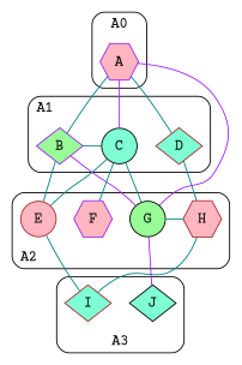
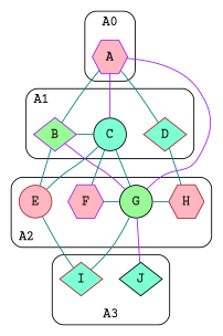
  graph {
    fontname="Courier Prime"
    node [color=brown fillcolor=aquamarine fontname="Courier Prime" shape=diamond style=filled]
    edge [fontname="Courier Prime" style=invis]
    B [color=purple fillcolor=palegreen width=0.3]
    C [color=black shape=circle width=0.3]
    D [width=0.3]
    A [color=purple fillcolor=lightpink shape=hexagon width=0.3]
    E [fillcolor=lightpink shape=circle width=0.3]
    F [color=purple fillcolor=lightpink shape=hexagon width=0.3]
    G [color=black fillcolor=palegreen shape=circle width=0.3]
    H [fillcolor=lightpink shape=hexagon width=0.3]
    I [width=0.3]
    J [color=black width=0.3]
    subgraph cluster_1 {
      label=A1
      labeljust=l
      style=rounded
      subgraph sub_2 {
        label=A1
        labeljust=l
        rank=same
        style=rounded
        B
        C
        D
      }
    }
    subgraph cluster_3 {
      label=A0
      style=rounded
      A
    }
    subgraph cluster_4 {
      label=A2
      labeljust=l
      labelloc=b
      style=rounded
      subgraph sub_5 {
        label=A2
        labeljust=l
        labelloc=b
        rank=same
        style=rounded
        E
        F
        G
        H
      }
    }
    subgraph cluster_6 {
      label=A3
      labelloc=b
      style=rounded
      I
      J
    }
    B -- C [color=teal style=""]
    B -- E
    B -- E [color=teal constraint=false style=""]
    B -- E
    B -- G [color=purple constraint=false style=""]
    C -- D
    C -- E [weight=126]
    C -- E [color=teal constraint=false style=""]
    C -- E
    C -- F
    C -- F [color=teal constraint=false style=""]
    C -- F [weight=0]
    C -- G [color=teal constraint=false style=""]
    D -- H [weight=65]
    D -- H [color=teal constraint=false style=""]
    D -- H [weight=65]
    A -- B [color=teal constraint=false style=""]
    A -- C
    A -- C [color=purple constraint=false style=""]
    A -- C [weight=2]
    A -- D
    A -- D [color=teal constraint=false style=""]
    A -- D
    A -- G [color=purple constraint=false style=""]
    E -- F
    E -- I [color=teal constraint=false style=""]
+   F -- G [color=teal style=""]
    F -- I
    F -- I
    G -- H [color=teal style=""]
-   H -- I [color=teal constraint=false style=""]
+   G -- I [color=teal constraint=false style=""]
    G -- J
    G -- J [color=purple constraint=false style=""]
    G -- J
  }
